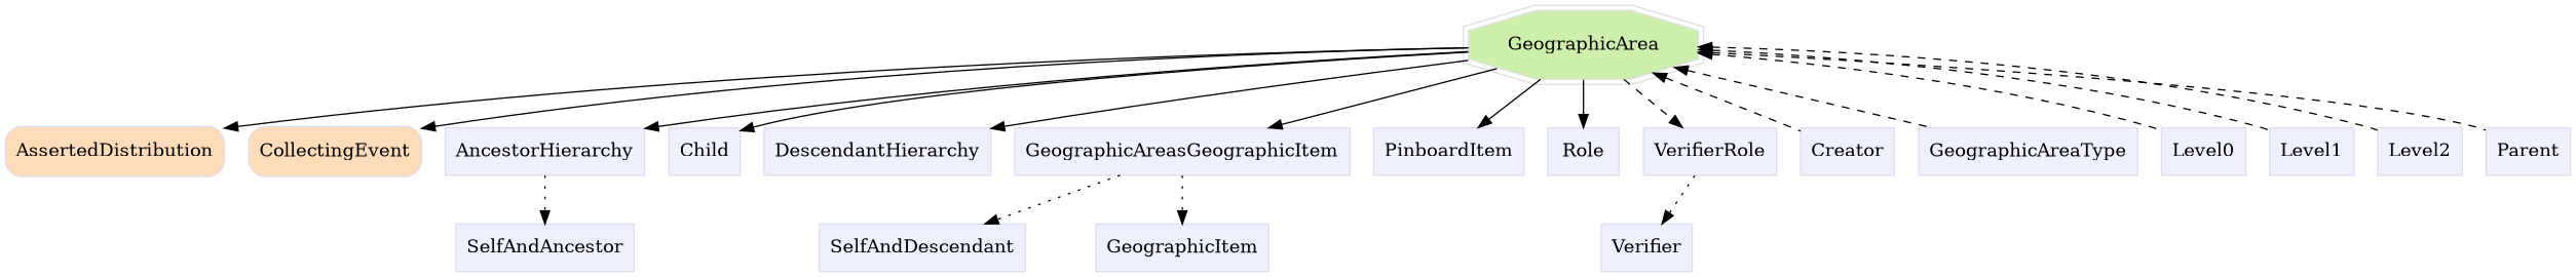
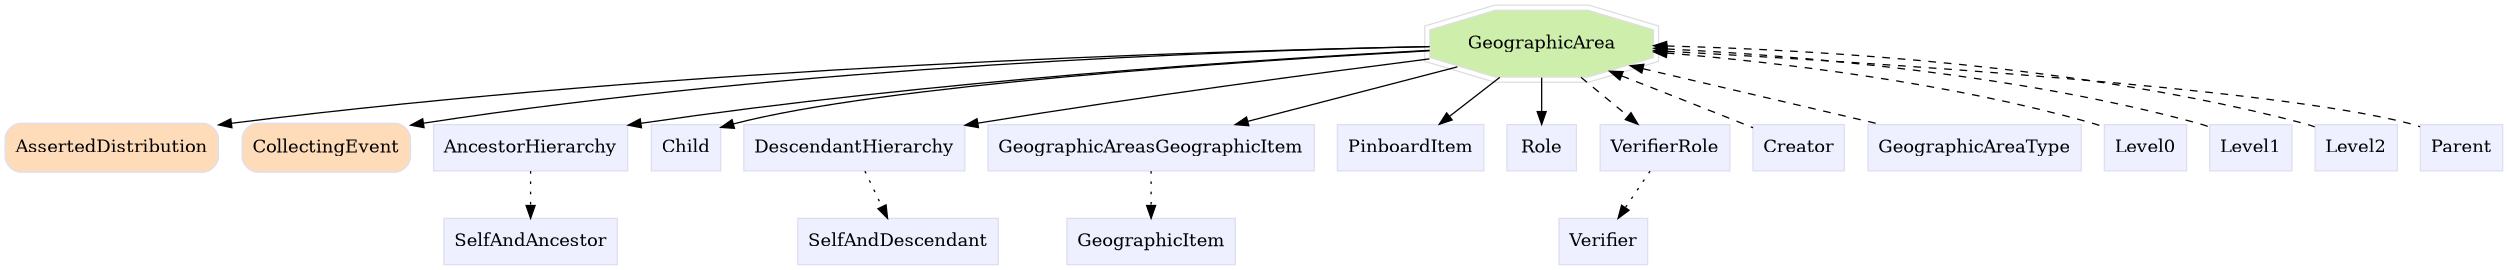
  digraph {
    rankdir=TB
    node [color="#dddeee" fillcolor="#eeefff" group=supporting shape=box style=filled]
    n1 [fillcolor="#fedcba" group=core height=0.51389 label=AssertedDistribution shape=Mrecord width=1.7917]
    n2 [fillcolor="#fedcba" group=core height=0.51389 label=CollectingEvent shape=Mrecord width=1.4444]
    n3 [color="#dedede" fillcolor="#cdefab" group=target height=0.61111 label=GeographicArea shape=doubleoctagon width=2.1825]
    n4 [height=0.5 label=AncestorHierarchy width=1.6528]
    n5 [height=0.5 label=Child width=0.75]
    n6 [height=0.5 label=DescendantHierarchy width=1.8611]
    n7 [height=0.5 label=GeographicAreasGeographicItem width=2.7778]
    n8 [height=0.5 label=GeographicItem width=1.4583]
    n9 [height=0.5 label=PinboardItem width=1.2639]
    n10 [height=0.5 label=Role width=0.75]
    n11 [height=0.5 label=SelfAndAncestor width=1.5278]
    n12 [height=0.5 label=SelfAndDescendant width=1.7361]
    n13 [height=0.5 label=VerifierRole width=1.1528]
    n14 [height=0.5 label=Verifier width=0.79167]
    n15 [height=0.5 label=Creator width=0.79167]
    n16 [height=0.5 label=GeographicAreaType width=1.8611]
    n17 [height=0.5 label=Level0 width=0.75]
    n18 [height=0.5 label=Level1 width=0.75]
    n19 [height=0.5 label=Level2 width=0.75]
    n20 [height=0.5 label=Parent width=0.75]
    subgraph sub_1 {
      n1
      n2
    }
    subgraph sub_2 {
      rank=min
    }
    subgraph sub_3 {
      n3
      n4
      n5
      n6
      n7
      n8
      n9
      n10
      n11
      n12
      n13
      n14
      n15
      n16
      n17
      n18
      n19
      n20
    }
    n3 -> n1
    n3 -> n2
    n3 -> n4
    n3 -> n5
    n3 -> n6
    n3 -> n7
    n3 -> n9
    n3 -> n10
    n3 -> n13 [style=dashed]
    n3 -> n15 [dir=back style=dashed]
    n3 -> n16 [dir=back style=dashed]
    n3 -> n17 [dir=back style=dashed]
    n3 -> n18 [dir=back style=dashed]
    n3 -> n19 [dir=back style=dashed]
    n3 -> n20 [dir=back style=dashed]
    n4 -> n11 [style=dotted]
-   n7 -> n12 [style=dotted]
+   n6 -> n12 [style=dotted]
    n7 -> n8 [style=dotted]
    n10 -> n14 [style=invis]
    n13 -> n14 [style=dotted]
  }
